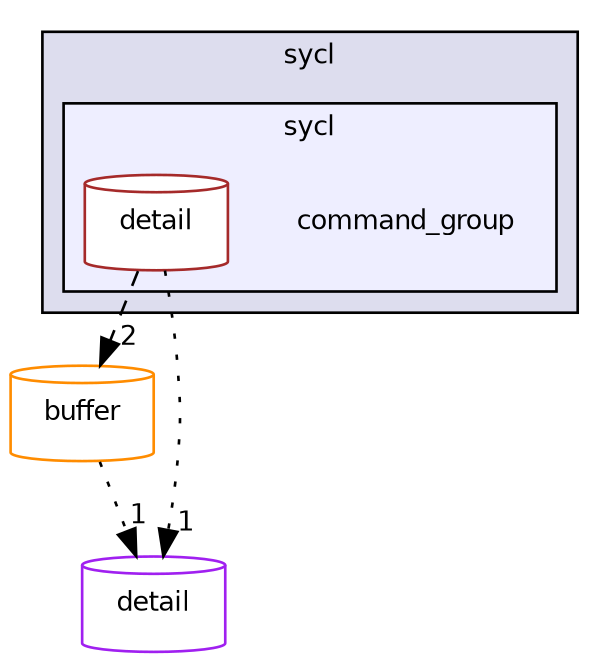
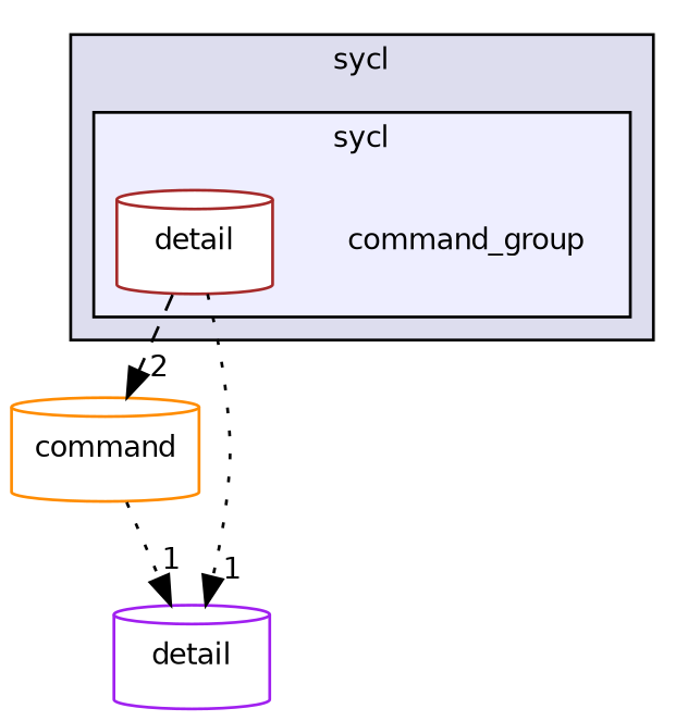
  digraph {
    compound=true
    node [fontname=Helvetica fontsize=10 shape=cylinder color=darkorange]
    edge [headlabel=1 labeldistance=1.5 labelfontname=Helvetica labelfontsize=10 style=dotted]
    n1 [label=command_group shape=plaintext]
    n2 [color=brown fillcolor=white label=detail style=filled]
-   n3 [label=buffer]
+   n3 [label=command]
    n4 [label=detail color=purple]
    subgraph cluster_1 {
      bgcolor="#ddddee"
      fontname=Helvetica
      fontsize=10
      label=sycl
      pencolor=black
      subgraph cluster_2 {
        bgcolor="#eeeeff"
        fontname=Helvetica
        fontsize=10
        pencolor=black
        n1
        n2
      }
    }
    n2 -> n3 [headlabel=2 style=dashed]
    n2 -> n4
    n3 -> n4
  }
